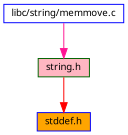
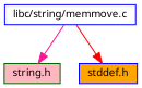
  digraph {
    fontname="Noto Sans"
    node [color=blue fontname="Noto Sans" fontsize=10 shape=record style=filled]
    edge [fontname="Noto Sans" fontsize=10 labelfontname=Helvetica labelfontsize=10 style=solid]
    n1 [fillcolor=white fontcolor=black height=0.2 label="libc/string/memmove.c" width=0.4]
    n2 [color=darkgreen fillcolor=lightpink height=0.2 label="string.h" width=0.4]
    n3 [fillcolor=orange height=0.2 label="stddef.h" width=0.4]
    n1 -> n2 [color=deeppink]
-   n2 -> n3 [color=red]
+   n1 -> n3 [color=red]
  }
